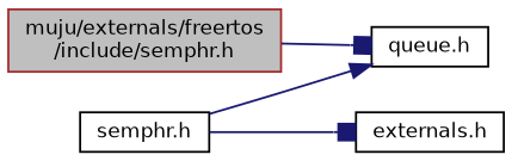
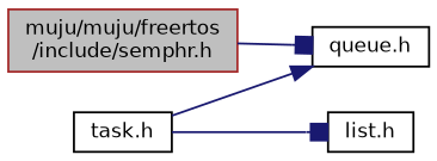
  digraph {
    rankdir=LR
    node [color=black fillcolor=white fontname=Helvetica fontsize=10 shape=record style=filled]
    edge [arrowhead=box color=midnightblue fontname=Helvetica fontsize=10 labelfontname=Helvetica labelfontsize=10 style=solid]
-   n1 [color=brown fillcolor=grey75 fontcolor=black height=0.2 label="muju/externals/freertos\l/include/semphr.h" width=0.4]
+   n1 [color=brown fillcolor=grey75 fontcolor=black height=0.2 label="muju/muju/freertos\l/include/semphr.h" width=0.4]
    n2 [height=0.2 label="queue.h" width=0.4]
-   n3 [height=0.2 label="semphr.h" width=0.4]
-   n4 [height=0.2 label="externals.h" width=0.4]
+   n3 [height=0.2 label="task.h" width=0.4]
+   n4 [height=0.2 label="list.h" width=0.4]
    n1 -> n2
    n3 -> n2 [arrowhead=normal]
    n3 -> n4
  }
